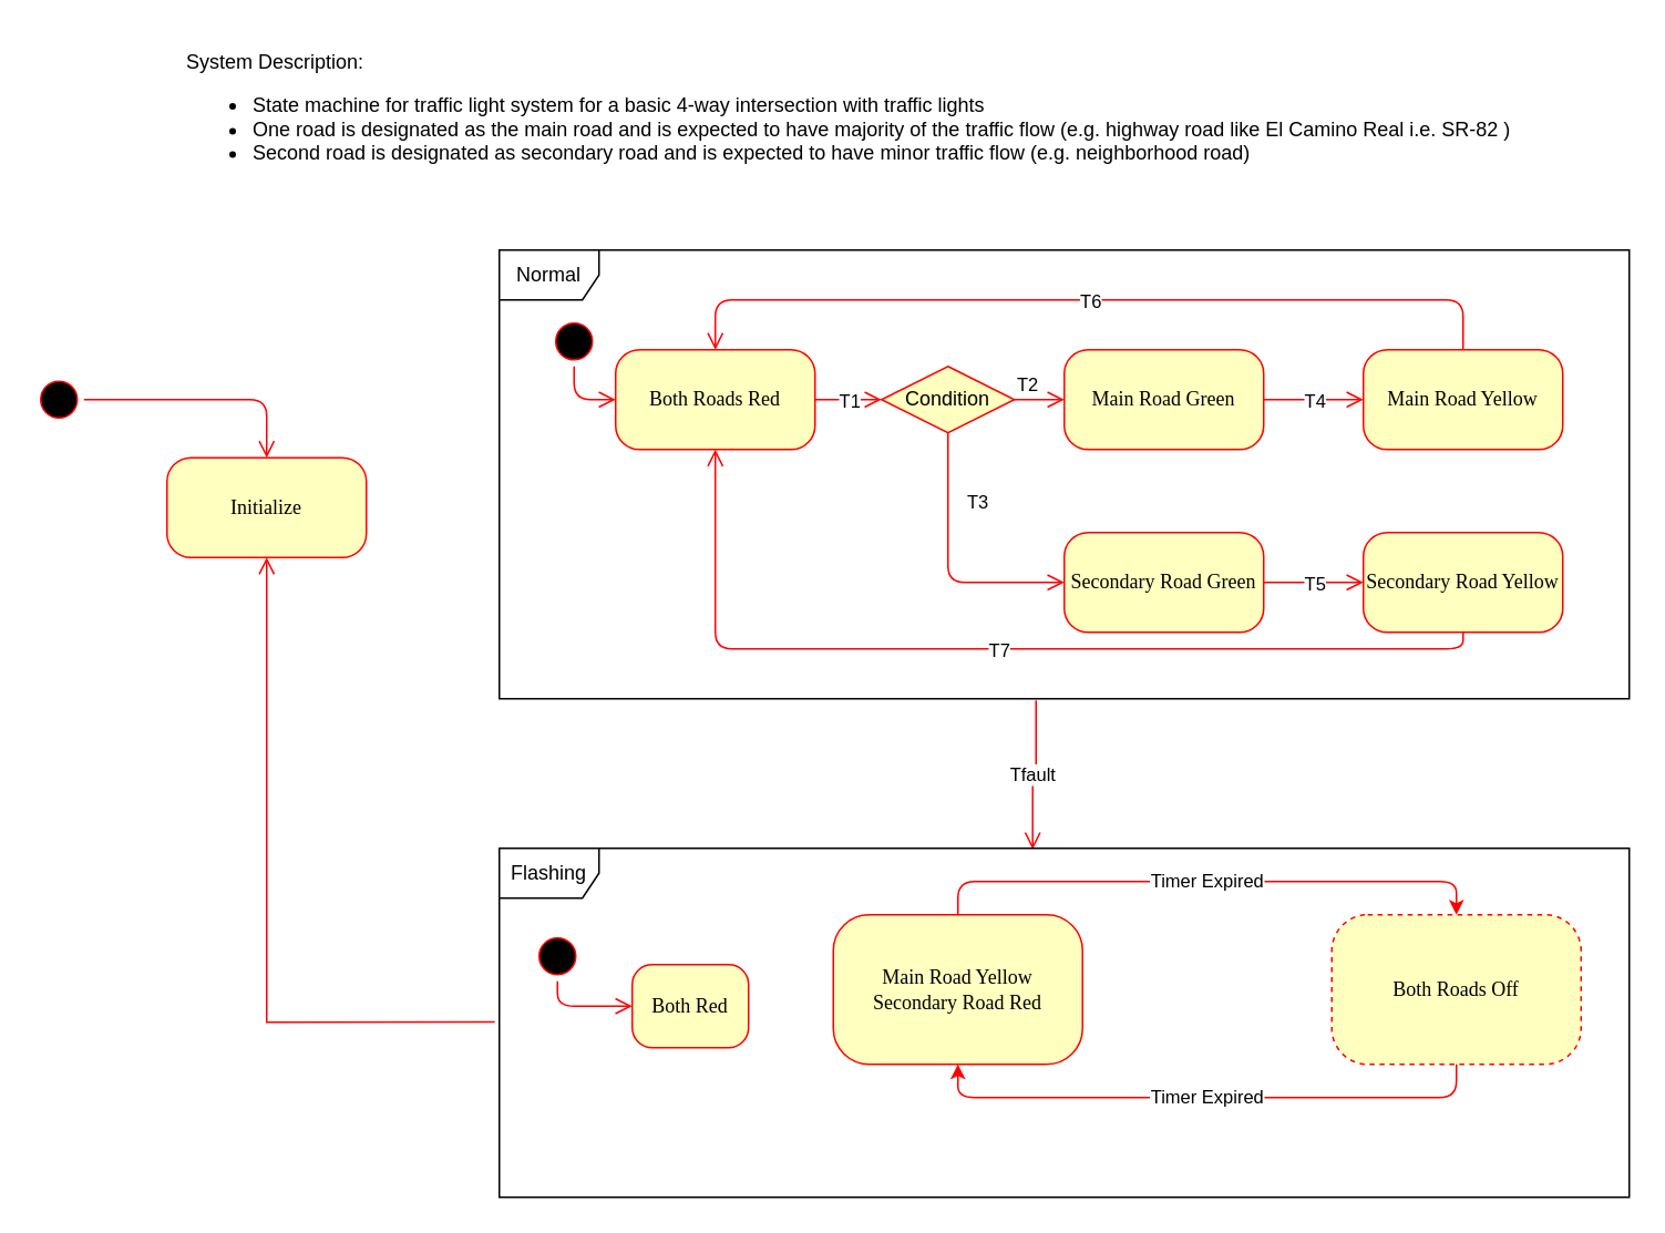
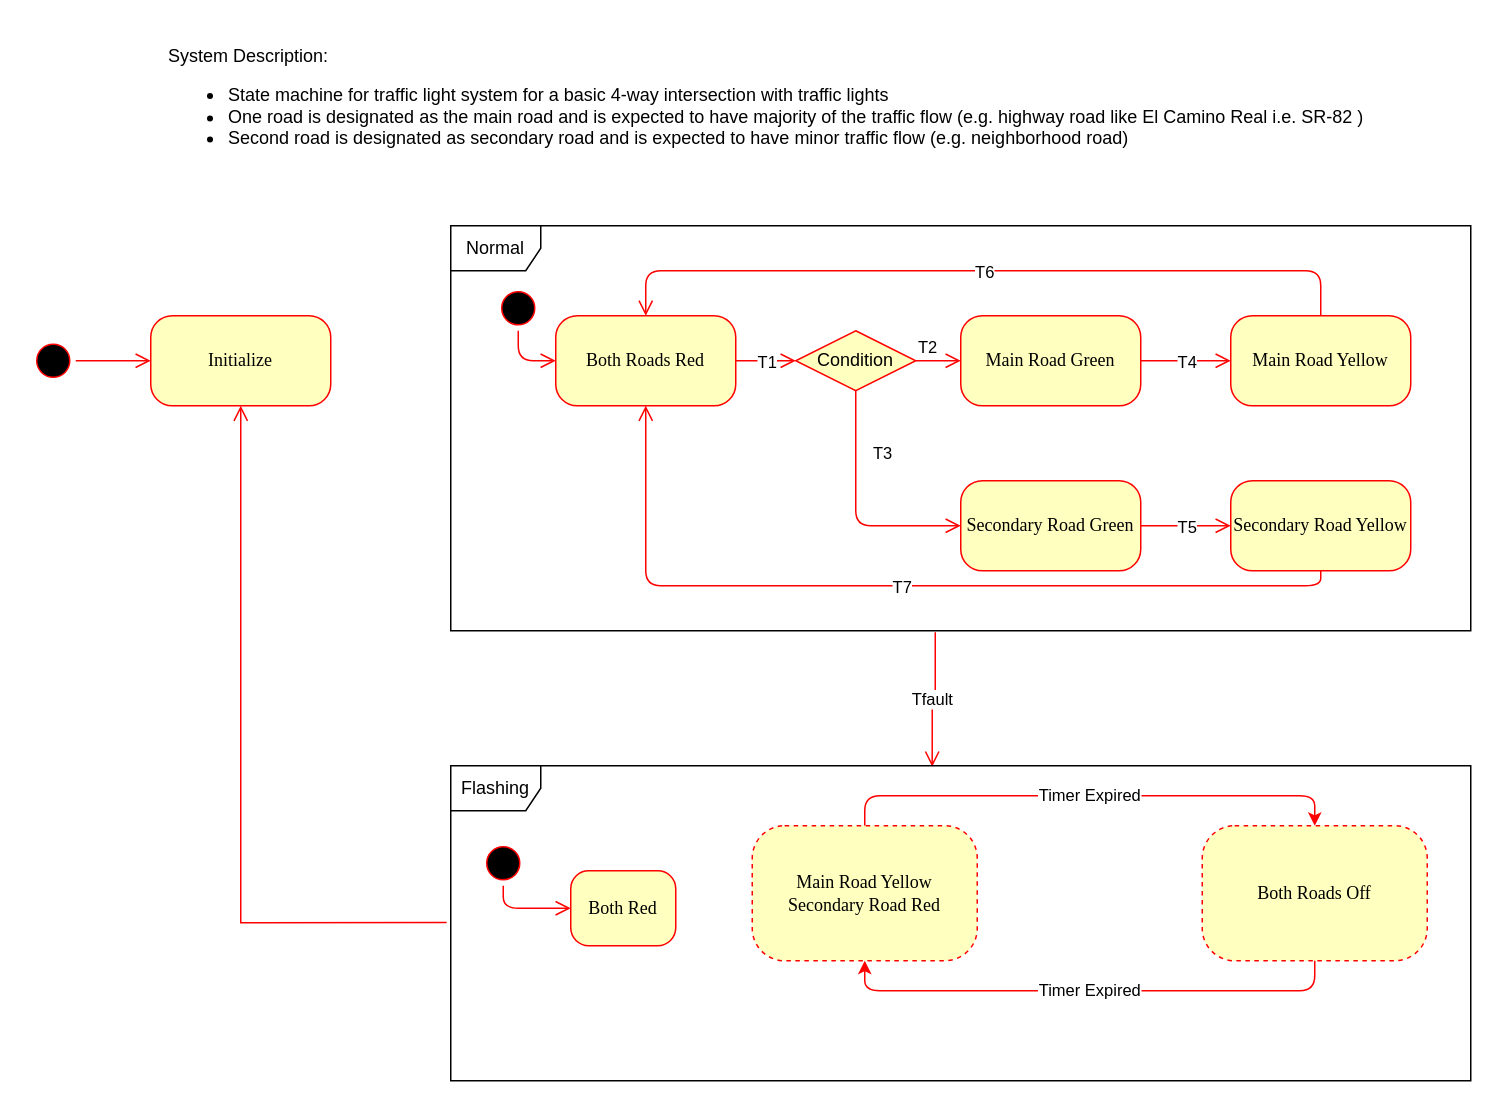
  <mxCell id="0" />
  <mxCell id="1" parent="0" />
  <mxCell id="2" value="" style="ellipse;html=1;shape=startState;fillColor=#000000;strokeColor=#ff0000;rounded=1;shadow=0;comic=0;labelBackgroundColor=none;fontFamily=Verdana;fontSize=12;fontColor=#000000;align=center;direction=south;" parent="1" vertex="1"><mxGeometry x="20" y="225" width="30" height="30" as="geometry" /></mxCell>
- <mxCell id="3" value="Initialize" style="rounded=1;whiteSpace=wrap;html=1;arcSize=24;fillColor=#ffffc0;strokeColor=#ff0000;shadow=0;comic=0;labelBackgroundColor=none;fontFamily=Verdana;fontSize=12;fontColor=#000000;align=center;" parent="1" vertex="1"><mxGeometry x="100" y="275" width="120" height="60" as="geometry" /></mxCell>
+ <mxCell id="3" value="Initialize" style="rounded=1;whiteSpace=wrap;html=1;arcSize=24;fillColor=#ffffc0;strokeColor=#ff0000;shadow=0;comic=0;labelBackgroundColor=none;fontFamily=Verdana;fontSize=12;fontColor=#000000;align=center;" parent="1" vertex="1"><mxGeometry x="100" y="210" width="120" height="60" as="geometry" /></mxCell>
  <mxCell id="4" style="edgeStyle=orthogonalEdgeStyle;html=1;labelBackgroundColor=none;endArrow=open;endSize=8;strokeColor=#ff0000;fontFamily=Verdana;fontSize=12;align=left;" parent="1" source="2" target="3" edge="1"><mxGeometry relative="1" as="geometry" /></mxCell>
  <mxCell id="5" value="System Description:&amp;nbsp;&lt;div&gt;&lt;ul&gt;&lt;li&gt;State machine for traffic light system for a basic 4-way intersection with traffic lights&lt;/li&gt;&lt;li&gt;One road is designated as the main road and is expected to have majority of the traffic flow (e.g. highway road like El Camino Real i.e. SR-82 )&lt;/li&gt;&lt;li&gt;Second road is designated as secondary road and is expected to have minor traffic flow (e.g. neighborhood road)&lt;/li&gt;&lt;/ul&gt;&lt;/div&gt;" style="text;html=1;align=left;verticalAlign=middle;whiteSpace=wrap;rounded=0;" parent="1" vertex="1"><mxGeometry x="110" y="20" width="800" height="100" as="geometry" /></mxCell>
  <mxCell id="6" value="Main Road Green" style="rounded=1;whiteSpace=wrap;html=1;arcSize=24;fillColor=#ffffc0;strokeColor=#ff0000;shadow=0;comic=0;labelBackgroundColor=none;fontFamily=Verdana;fontSize=12;fontColor=#000000;align=center;" parent="1" vertex="1"><mxGeometry x="640" y="210" width="120" height="60" as="geometry" /></mxCell>
  <mxCell id="7" value="Main Road Yellow" style="rounded=1;whiteSpace=wrap;html=1;arcSize=24;fillColor=#ffffc0;strokeColor=#ff0000;shadow=0;comic=0;labelBackgroundColor=none;fontFamily=Verdana;fontSize=12;fontColor=#000000;align=center;" parent="1" vertex="1"><mxGeometry x="820" y="210" width="120" height="60" as="geometry" /></mxCell>
  <mxCell id="8" value="Both Roads Red" style="rounded=1;whiteSpace=wrap;html=1;arcSize=24;fillColor=#ffffc0;strokeColor=#ff0000;shadow=0;comic=0;labelBackgroundColor=none;fontFamily=Verdana;fontSize=12;fontColor=#000000;align=center;" parent="1" vertex="1"><mxGeometry x="370" y="210" width="120" height="60" as="geometry" /></mxCell>
  <mxCell id="9" style="edgeStyle=orthogonalEdgeStyle;html=1;exitX=1;exitY=0.5;labelBackgroundColor=none;endArrow=open;endSize=8;strokeColor=#ff0000;fontFamily=Verdana;fontSize=12;align=left;exitDx=0;exitDy=0;entryX=0;entryY=0.5;entryDx=0;entryDy=0;" parent="1" source="8" target="21" edge="1"><mxGeometry relative="1" as="geometry"><Array as="points" /><mxPoint x="350" y="250" as="sourcePoint" /><mxPoint x="400" y="250" as="targetPoint" /></mxGeometry></mxCell>
  <mxCell id="10" value="T1" style="edgeLabel;html=1;align=center;verticalAlign=middle;resizable=0;points=[];" parent="9" vertex="1" connectable="0"><mxGeometry relative="1" as="geometry"><mxPoint as="offset" /></mxGeometry></mxCell>
  <mxCell id="11" style="edgeStyle=orthogonalEdgeStyle;html=1;exitX=1;exitY=0.5;labelBackgroundColor=none;endArrow=open;endSize=8;strokeColor=#ff0000;fontFamily=Verdana;fontSize=12;align=left;exitDx=0;exitDy=0;entryX=0;entryY=0.5;entryDx=0;entryDy=0;" parent="1" source="6" target="7" edge="1"><mxGeometry relative="1" as="geometry"><Array as="points" /><mxPoint x="444" y="260" as="sourcePoint" /><mxPoint x="494" y="260" as="targetPoint" /></mxGeometry></mxCell>
  <mxCell id="12" value="T4" style="edgeLabel;html=1;align=center;verticalAlign=middle;resizable=0;points=[];" parent="11" vertex="1" connectable="0"><mxGeometry relative="1" as="geometry"><mxPoint as="offset" /></mxGeometry></mxCell>
  <mxCell id="13" style="edgeStyle=orthogonalEdgeStyle;html=1;exitX=0.5;exitY=0;labelBackgroundColor=none;endArrow=open;endSize=8;strokeColor=#ff0000;fontFamily=Verdana;fontSize=12;align=left;exitDx=0;exitDy=0;entryX=0.5;entryY=0;entryDx=0;entryDy=0;" parent="1" source="7" target="8" edge="1"><mxGeometry relative="1" as="geometry"><Array as="points"><mxPoint x="880" y="210" /><mxPoint x="880" y="180" /><mxPoint x="430" y="180" /></Array><mxPoint x="370" y="270" as="sourcePoint" /><mxPoint x="420" y="270" as="targetPoint" /></mxGeometry></mxCell>
  <mxCell id="14" value="T6" style="edgeLabel;html=1;align=center;verticalAlign=middle;resizable=0;points=[];" parent="13" vertex="1" connectable="0"><mxGeometry relative="1" as="geometry"><mxPoint as="offset" /></mxGeometry></mxCell>
  <mxCell id="15" value="Secondary Road Green" style="rounded=1;whiteSpace=wrap;html=1;arcSize=24;fillColor=#ffffc0;strokeColor=#ff0000;shadow=0;comic=0;labelBackgroundColor=none;fontFamily=Verdana;fontSize=12;fontColor=#000000;align=center;" parent="1" vertex="1"><mxGeometry x="640" y="320" width="120" height="60" as="geometry" /></mxCell>
  <mxCell id="16" value="Secondary Road Yellow" style="rounded=1;whiteSpace=wrap;html=1;arcSize=24;fillColor=#ffffc0;strokeColor=#ff0000;shadow=0;comic=0;labelBackgroundColor=none;fontFamily=Verdana;fontSize=12;fontColor=#000000;align=center;" parent="1" vertex="1"><mxGeometry x="820" y="320" width="120" height="60" as="geometry" /></mxCell>
  <mxCell id="17" style="edgeStyle=orthogonalEdgeStyle;html=1;exitX=1;exitY=0.5;labelBackgroundColor=none;endArrow=open;endSize=8;strokeColor=#ff0000;fontFamily=Verdana;fontSize=12;align=left;exitDx=0;exitDy=0;entryX=0;entryY=0.5;entryDx=0;entryDy=0;" parent="1" source="15" target="16" edge="1"><mxGeometry relative="1" as="geometry"><Array as="points" /><mxPoint x="444" y="370" as="sourcePoint" /><mxPoint x="494" y="370" as="targetPoint" /></mxGeometry></mxCell>
  <mxCell id="18" value="T5" style="edgeLabel;html=1;align=center;verticalAlign=middle;resizable=0;points=[];" parent="17" vertex="1" connectable="0"><mxGeometry relative="1" as="geometry"><mxPoint as="offset" /></mxGeometry></mxCell>
  <mxCell id="19" style="edgeStyle=orthogonalEdgeStyle;html=1;exitX=0.5;exitY=1;labelBackgroundColor=none;endArrow=open;endSize=8;strokeColor=#ff0000;fontFamily=Verdana;fontSize=12;align=left;exitDx=0;exitDy=0;entryX=0.5;entryY=1;entryDx=0;entryDy=0;" parent="1" source="16" target="8" edge="1"><mxGeometry relative="1" as="geometry"><Array as="points" /><mxPoint x="530" y="260" as="sourcePoint" /><mxPoint x="580" y="260" as="targetPoint" /></mxGeometry></mxCell>
  <mxCell id="20" value="T7" style="edgeLabel;html=1;align=center;verticalAlign=middle;resizable=0;points=[];" parent="19" vertex="1" connectable="0"><mxGeometry relative="1" as="geometry"><mxPoint as="offset" /></mxGeometry></mxCell>
  <mxCell id="21" value="Condition" style="rhombus;whiteSpace=wrap;html=1;fontColor=#000000;fillColor=#ffffc0;strokeColor=#ff0000;" parent="1" vertex="1"><mxGeometry x="530" y="220" width="80" height="40" as="geometry" /></mxCell>
  <mxCell id="22" value="T2" style="edgeStyle=orthogonalEdgeStyle;html=1;align=left;verticalAlign=bottom;endArrow=open;endSize=8;strokeColor=#ff0000;rounded=0;" parent="1" source="21" edge="1"><mxGeometry x="-1" relative="1" as="geometry"><mxPoint x="640" y="240" as="targetPoint" /></mxGeometry></mxCell>
  <mxCell id="23" value="T3" style="edgeStyle=orthogonalEdgeStyle;html=1;align=left;verticalAlign=top;endArrow=open;endSize=8;strokeColor=#ff0000;rounded=1;entryX=0;entryY=0.5;entryDx=0;entryDy=0;curved=0;" parent="1" source="21" target="15" edge="1"><mxGeometry x="-0.634" y="10" relative="1" as="geometry"><mxPoint x="570" y="320" as="targetPoint" /><Array as="points"><mxPoint x="570" y="350" /></Array><mxPoint as="offset" /></mxGeometry></mxCell>
  <mxCell id="24" value="Normal" style="shape=umlFrame;whiteSpace=wrap;html=1;pointerEvents=0;" parent="1" vertex="1"><mxGeometry x="300" y="150" width="680" height="270" as="geometry" /></mxCell>
  <mxCell id="25" value="" style="ellipse;html=1;shape=startState;fillColor=#000000;strokeColor=#ff0000;" parent="1" vertex="1"><mxGeometry x="330" y="190" width="30" height="30" as="geometry" /></mxCell>
  <mxCell id="26" value="" style="edgeStyle=orthogonalEdgeStyle;html=1;verticalAlign=bottom;endArrow=open;endSize=8;strokeColor=#ff0000;rounded=1;entryX=0;entryY=0.5;entryDx=0;entryDy=0;exitX=0.5;exitY=1;exitDx=0;exitDy=0;curved=0;" parent="1" source="25" target="8" edge="1"><mxGeometry relative="1" as="geometry"><mxPoint x="375" y="299" as="targetPoint" /></mxGeometry></mxCell>
  <mxCell id="27" value="" style="edgeStyle=orthogonalEdgeStyle;html=1;verticalAlign=bottom;endArrow=open;endSize=8;strokeColor=#ff0000;rounded=0;entryX=0.472;entryY=0.003;entryDx=0;entryDy=0;exitX=0.475;exitY=1.004;exitDx=0;exitDy=0;exitPerimeter=0;entryPerimeter=0;" parent="1" source="24" target="30" edge="1"><mxGeometry relative="1" as="geometry"><mxPoint x="623" y="470" as="targetPoint" /><mxPoint x="355" y="230" as="sourcePoint" /></mxGeometry></mxCell>
  <mxCell id="28" value="Tfault" style="edgeLabel;html=1;align=center;verticalAlign=middle;resizable=0;points=[];" parent="27" vertex="1" connectable="0"><mxGeometry relative="1" as="geometry"><mxPoint as="offset" /></mxGeometry></mxCell>
  <mxCell id="29" value="" style="edgeStyle=orthogonalEdgeStyle;html=1;verticalAlign=bottom;endArrow=open;endSize=8;strokeColor=#ff0000;rounded=0;entryX=0.5;entryY=1;entryDx=0;entryDy=0;exitX=-0.004;exitY=0.498;exitDx=0;exitDy=0;exitPerimeter=0;" parent="1" source="30" target="3" edge="1"><mxGeometry relative="1" as="geometry"><mxPoint x="633" y="480" as="targetPoint" /><mxPoint x="633" y="431" as="sourcePoint" /></mxGeometry></mxCell>
  <mxCell id="30" value="Flashing" style="shape=umlFrame;whiteSpace=wrap;html=1;pointerEvents=0;" parent="1" vertex="1"><mxGeometry x="300" y="510" width="680" height="210" as="geometry" /></mxCell>
  <mxCell id="31" value="Timer Expired" style="edgeStyle=orthogonalEdgeStyle;rounded=1;orthogonalLoop=1;jettySize=auto;html=1;curved=0;fillColor=#e51400;strokeColor=#ff0000;entryX=0.5;entryY=0;entryDx=0;entryDy=0;exitX=0.5;exitY=0;exitDx=0;exitDy=0;" parent="1" source="32" target="33" edge="1"><mxGeometry relative="1" as="geometry"><mxPoint x="771" y="595" as="targetPoint" /></mxGeometry></mxCell>
- <mxCell id="32" value="Main Road Yellow&lt;div&gt;Secondary Road Red&lt;/div&gt;" style="rounded=1;whiteSpace=wrap;html=1;arcSize=24;fillColor=#ffffc0;strokeColor=#ff0000;shadow=0;comic=0;labelBackgroundColor=none;fontFamily=Verdana;fontSize=12;fontColor=#000000;align=center;" parent="1" vertex="1"><mxGeometry x="501" y="550" width="150" height="90" as="geometry" /></mxCell>
+ <mxCell id="32" value="Main Road Yellow&lt;div&gt;Secondary Road Red&lt;/div&gt;" style="rounded=1;whiteSpace=wrap;html=1;arcSize=24;fillColor=#ffffc0;strokeColor=#ff0000;shadow=0;comic=0;labelBackgroundColor=none;fontFamily=Verdana;fontSize=12;fontColor=#000000;align=center;dashed=1;" parent="1" vertex="1"><mxGeometry x="501" y="550" width="150" height="90" as="geometry" /></mxCell>
  <mxCell id="33" value="Both Roads Off" style="rounded=1;whiteSpace=wrap;html=1;arcSize=24;fillColor=#ffffc0;strokeColor=#ff0000;shadow=0;comic=0;labelBackgroundColor=none;fontFamily=Verdana;fontSize=12;fontColor=#000000;align=center;dashed=1;" parent="1" vertex="1"><mxGeometry x="801" y="550" width="150" height="90" as="geometry" /></mxCell>
  <mxCell id="34" value="Timer Expired" style="edgeStyle=orthogonalEdgeStyle;rounded=1;orthogonalLoop=1;jettySize=auto;html=1;curved=0;fillColor=#e51400;strokeColor=#ff0000;entryX=0.5;entryY=1;entryDx=0;entryDy=0;exitX=0.5;exitY=1;exitDx=0;exitDy=0;" parent="1" source="33" target="32" edge="1"><mxGeometry relative="1" as="geometry"><mxPoint x="586" y="560" as="sourcePoint" /><mxPoint x="886" y="560" as="targetPoint" /></mxGeometry></mxCell>
  <mxCell id="35" value="" style="ellipse;html=1;shape=startState;fillColor=#000000;strokeColor=#ff0000;" parent="1" vertex="1"><mxGeometry x="320" y="560" width="30" height="30" as="geometry" /></mxCell>
  <mxCell id="36" value="" style="edgeStyle=orthogonalEdgeStyle;html=1;verticalAlign=bottom;endArrow=open;endSize=8;strokeColor=#ff0000;rounded=1;entryX=0;entryY=0.5;entryDx=0;entryDy=0;exitX=0.5;exitY=1;exitDx=0;exitDy=0;curved=0;" parent="1" source="35" target="37" edge="1"><mxGeometry relative="1" as="geometry"><mxPoint x="390" y="620" as="targetPoint" /></mxGeometry></mxCell>
  <mxCell id="37" value="Both Red" style="rounded=1;whiteSpace=wrap;html=1;arcSize=24;fillColor=#ffffc0;strokeColor=#ff0000;shadow=0;comic=0;labelBackgroundColor=none;fontFamily=Verdana;fontSize=12;fontColor=#000000;align=center;" parent="1" vertex="1"><mxGeometry x="380" y="580" width="70" height="50" as="geometry" /></mxCell>
